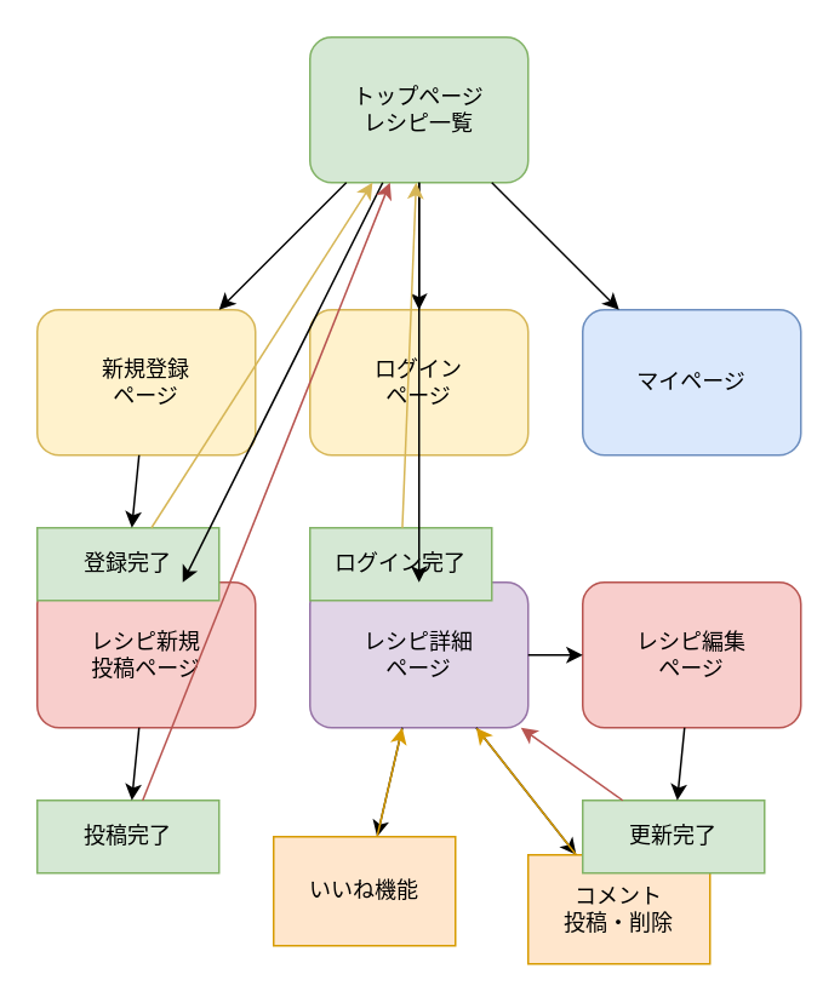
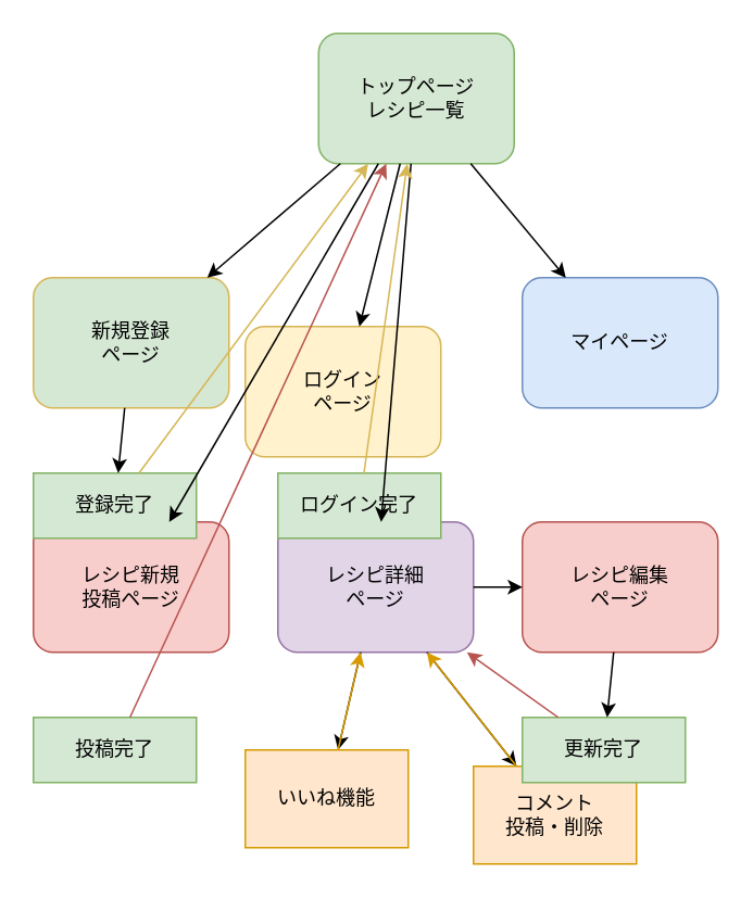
  <mxCell id="0" />
  <mxCell id="1" parent="0" />
- <mxCell id="2" value="トップページ&#10;レシピ一覧" style="rounded=1;whiteSpace=wrap;html=1;fillColor=#d5e8d4;strokeColor=#82b366;" vertex="1" parent="1"><mxGeometry x="170" y="20" width="120" height="80" as="geometry" /></mxCell>
- <mxCell id="3" value="新規登録&#10;ページ" style="rounded=1;whiteSpace=wrap;html=1;fillColor=#fff2cc;strokeColor=#d6b656;" vertex="1" parent="1"><mxGeometry x="20" y="170" width="120" height="80" as="geometry" /></mxCell>
- <mxCell id="4" value="ログイン&#10;ページ" style="rounded=1;whiteSpace=wrap;html=1;fillColor=#fff2cc;strokeColor=#d6b656;" vertex="1" parent="1"><mxGeometry x="170" y="170" width="120" height="80" as="geometry" /></mxCell>
+ <mxCell id="2" value="トップページ&#10;レシピ一覧" style="rounded=1;whiteSpace=wrap;html=1;fillColor=#d5e8d4;strokeColor=#82b366;" vertex="1" parent="1"><mxGeometry x="195" y="20" width="120" height="80" as="geometry" /></mxCell>
+ <mxCell id="3" value="新規登録&#10;ページ" style="rounded=1;whiteSpace=wrap;html=1;fillColor=#d5e8d4;strokeColor=#d6b656;" vertex="1" parent="1"><mxGeometry x="20" y="170" width="120" height="80" as="geometry" /></mxCell>
+ <mxCell id="4" value="ログイン&#10;ページ" style="rounded=1;whiteSpace=wrap;html=1;fillColor=#fff2cc;strokeColor=#d6b656;" vertex="1" parent="1"><mxGeometry x="150" y="200" width="120" height="80" as="geometry" /></mxCell>
  <mxCell id="5" value="マイページ" style="rounded=1;whiteSpace=wrap;html=1;fillColor=#dae8fc;strokeColor=#6c8ebf;" vertex="1" parent="1"><mxGeometry x="320" y="170" width="120" height="80" as="geometry" /></mxCell>
  <mxCell id="6" value="レシピ詳細&#10;ページ" style="rounded=1;whiteSpace=wrap;html=1;fillColor=#e1d5e7;strokeColor=#9673a6;" vertex="1" parent="1"><mxGeometry x="170" y="320" width="120" height="80" as="geometry" /></mxCell>
  <mxCell id="7" value="レシピ新規&#10;投稿ページ" style="rounded=1;whiteSpace=wrap;html=1;fillColor=#f8cecc;strokeColor=#b85450;" vertex="1" parent="1"><mxGeometry x="20" y="320" width="120" height="80" as="geometry" /></mxCell>
  <mxCell id="8" value="レシピ編集&#10;ページ" style="rounded=1;whiteSpace=wrap;html=1;fillColor=#f8cecc;strokeColor=#b85450;" vertex="1" parent="1"><mxGeometry x="320" y="320" width="120" height="80" as="geometry" /></mxCell>
  <mxCell id="9" value="いいね機能" style="rounded=0;whiteSpace=wrap;html=1;fillColor=#ffe6cc;strokeColor=#d79b00;" vertex="1" parent="1"><mxGeometry x="150" y="460" width="100" height="60" as="geometry" /></mxCell>
  <mxCell id="10" value="コメント&#10;投稿・削除" style="rounded=0;whiteSpace=wrap;html=1;fillColor=#ffe6cc;strokeColor=#d79b00;" vertex="1" parent="1"><mxGeometry x="290" y="470" width="100" height="60" as="geometry" /></mxCell>
  <mxCell id="11" value="登録完了" style="rounded=0;whiteSpace=wrap;html=1;fillColor=#d5e8d4;strokeColor=#82b366;" vertex="1" parent="1"><mxGeometry x="20" y="290" width="100" height="40" as="geometry" /></mxCell>
  <mxCell id="12" value="ログイン完了" style="rounded=0;whiteSpace=wrap;html=1;fillColor=#d5e8d4;strokeColor=#82b366;" vertex="1" parent="1"><mxGeometry x="170" y="290" width="100" height="40" as="geometry" /></mxCell>
  <mxCell id="13" value="投稿完了" style="rounded=0;whiteSpace=wrap;html=1;fillColor=#d5e8d4;strokeColor=#82b366;" vertex="1" parent="1"><mxGeometry x="20" y="440" width="100" height="40" as="geometry" /></mxCell>
  <mxCell id="14" value="更新完了" style="rounded=0;whiteSpace=wrap;html=1;fillColor=#d5e8d4;strokeColor=#82b366;" vertex="1" parent="1"><mxGeometry x="320" y="440" width="100" height="40" as="geometry" /></mxCell>
  <mxCell id="15" value="" style="endArrow=classic;html=1;rounded=0;" edge="1" parent="1" source="2" target="3"><mxGeometry width="50" height="50" relative="1" as="geometry"><mxPoint x="220" y="120" as="sourcePoint" /><mxPoint x="270" y="70" as="targetPoint" /></mxGeometry></mxCell>
  <mxCell id="16" value="" style="endArrow=classic;html=1;rounded=0;" edge="1" parent="1" source="2" target="4"><mxGeometry width="50" height="50" relative="1" as="geometry"><mxPoint x="220" y="120" as="sourcePoint" /><mxPoint x="270" y="70" as="targetPoint" /></mxGeometry></mxCell>
  <mxCell id="17" value="" style="endArrow=classic;html=1;rounded=0;" edge="1" parent="1" source="2" target="5"><mxGeometry width="50" height="50" relative="1" as="geometry"><mxPoint x="220" y="120" as="sourcePoint" /><mxPoint x="270" y="70" as="targetPoint" /></mxGeometry></mxCell>
  <mxCell id="18" value="" style="endArrow=classic;html=1;rounded=0;" edge="1" parent="1" source="2" target="6"><mxGeometry width="50" height="50" relative="1" as="geometry"><mxPoint x="220" y="120" as="sourcePoint" /><mxPoint x="270" y="70" as="targetPoint" /></mxGeometry></mxCell>
  <mxCell id="19" value="" style="endArrow=classic;html=1;rounded=0;" edge="1" parent="1" source="2" target="7"><mxGeometry width="50" height="50" relative="1" as="geometry"><mxPoint x="220" y="120" as="sourcePoint" /><mxPoint x="270" y="70" as="targetPoint" /></mxGeometry></mxCell>
  <mxCell id="20" value="" style="endArrow=classic;html=1;rounded=0;" edge="1" parent="1" source="6" target="8"><mxGeometry width="50" height="50" relative="1" as="geometry"><mxPoint x="220" y="120" as="sourcePoint" /><mxPoint x="270" y="70" as="targetPoint" /></mxGeometry></mxCell>
  <mxCell id="21" value="" style="endArrow=classic;html=1;rounded=0;" edge="1" parent="1" source="6" target="9"><mxGeometry width="50" height="50" relative="1" as="geometry"><mxPoint x="220" y="120" as="sourcePoint" /><mxPoint x="270" y="70" as="targetPoint" /></mxGeometry></mxCell>
  <mxCell id="22" value="" style="endArrow=classic;html=1;rounded=0;" edge="1" parent="1" source="6" target="10"><mxGeometry width="50" height="50" relative="1" as="geometry"><mxPoint x="220" y="120" as="sourcePoint" /><mxPoint x="270" y="70" as="targetPoint" /></mxGeometry></mxCell>
  <mxCell id="23" value="" style="endArrow=classic;html=1;rounded=0;" edge="1" parent="1" source="3" target="11"><mxGeometry width="50" height="50" relative="1" as="geometry"><mxPoint x="220" y="120" as="sourcePoint" /><mxPoint x="270" y="70" as="targetPoint" /></mxGeometry></mxCell>
- <mxCell id="24" value="" style="endArrow=classic;html=1;rounded=0;" edge="1" parent="1" source="7" target="13"><mxGeometry width="50" height="50" relative="1" as="geometry"><mxPoint x="220" y="120" as="sourcePoint" /><mxPoint x="270" y="70" as="targetPoint" /></mxGeometry></mxCell>
  <mxCell id="25" value="" style="endArrow=classic;html=1;rounded=0;" edge="1" parent="1" source="8" target="14"><mxGeometry width="50" height="50" relative="1" as="geometry"><mxPoint x="220" y="120" as="sourcePoint" /><mxPoint x="270" y="70" as="targetPoint" /></mxGeometry></mxCell>
  <mxCell id="26" value="" style="endArrow=classic;html=1;rounded=0;strokeColor=#d6b656;" edge="1" parent="1" source="11" target="2"><mxGeometry width="50" height="50" relative="1" as="geometry"><mxPoint x="220" y="120" as="sourcePoint" /><mxPoint x="270" y="70" as="targetPoint" /></mxGeometry></mxCell>
  <mxCell id="27" value="" style="endArrow=classic;html=1;rounded=0;strokeColor=#d6b656;" edge="1" parent="1" source="12" target="2"><mxGeometry width="50" height="50" relative="1" as="geometry"><mxPoint x="220" y="120" as="sourcePoint" /><mxPoint x="270" y="70" as="targetPoint" /></mxGeometry></mxCell>
  <mxCell id="28" value="" style="endArrow=classic;html=1;rounded=0;strokeColor=#b85450;" edge="1" parent="1" source="13" target="2"><mxGeometry width="50" height="50" relative="1" as="geometry"><mxPoint x="220" y="120" as="sourcePoint" /><mxPoint x="270" y="70" as="targetPoint" /></mxGeometry></mxCell>
  <mxCell id="29" value="" style="endArrow=classic;html=1;rounded=0;strokeColor=#b85450;" edge="1" parent="1" source="14" target="6"><mxGeometry width="50" height="50" relative="1" as="geometry"><mxPoint x="220" y="120" as="sourcePoint" /><mxPoint x="270" y="70" as="targetPoint" /></mxGeometry></mxCell>
  <mxCell id="30" value="" style="endArrow=classic;html=1;rounded=0;strokeColor=#d79b00;" edge="1" parent="1" source="9" target="6"><mxGeometry width="50" height="50" relative="1" as="geometry"><mxPoint x="220" y="120" as="sourcePoint" /><mxPoint x="270" y="70" as="targetPoint" /></mxGeometry></mxCell>
  <mxCell id="31" value="" style="endArrow=classic;html=1;rounded=0;strokeColor=#d79b00;" edge="1" parent="1" source="10" target="6"><mxGeometry width="50" height="50" relative="1" as="geometry"><mxPoint x="220" y="120" as="sourcePoint" /><mxPoint x="270" y="70" as="targetPoint" /></mxGeometry></mxCell>
